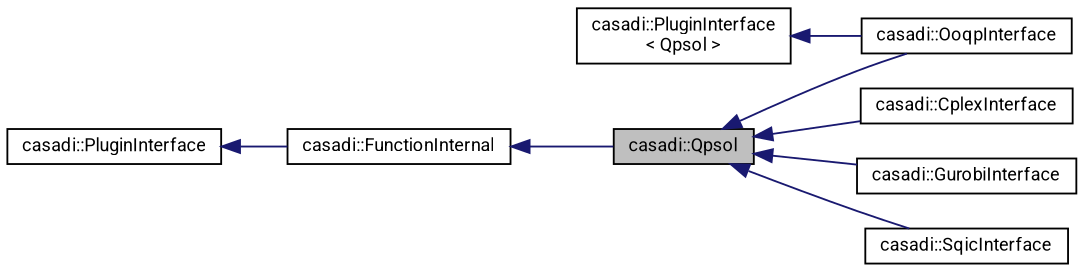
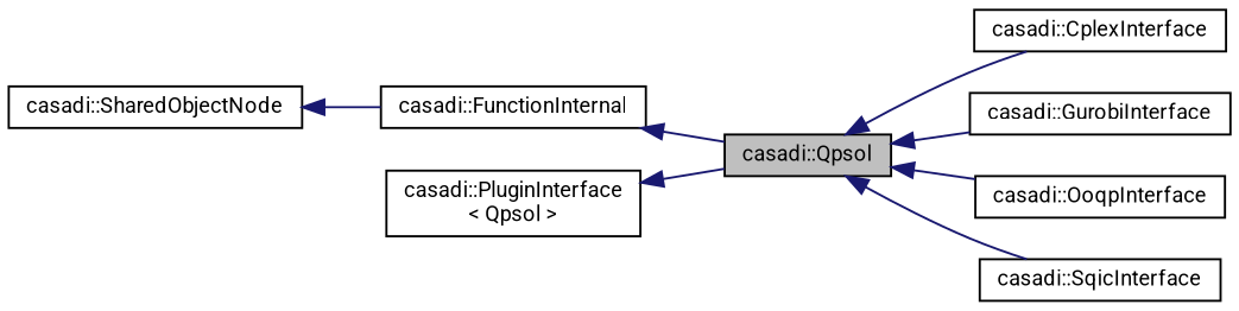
  digraph {
    fontname=Roboto
    rankdir=LR
    node [color=black fillcolor=white fontname=Roboto fontsize=10 shape=record style=filled]
    edge [color=midnightblue dir=back fontname=Roboto fontsize=10 labelfontname="FreeSans.ttf" labelfontsize=10 style=solid]
    n1 [fillcolor=grey75 fontcolor=black height=0.2 label="casadi::Qpsol" width=0.4]
    n2 [height=0.2 label="casadi::CplexInterface" width=0.4]
    n3 [height=0.2 label="casadi::GurobiInterface" width=0.4]
    n4 [height=0.2 label="casadi::OoqpInterface" width=0.4]
    n5 [height=0.2 label="casadi::SqicInterface" width=0.4]
    n6 [height=0.2 label="casadi::FunctionInternal" width=0.4]
-   n7 [height=0.2 label="casadi::PluginInterface" width=0.4]
+   n7 [height=0.2 label="casadi::SharedObjectNode" width=0.4]
    n8 [height=0.2 label="casadi::PluginInterface\l\< Qpsol \>" width=0.4]
    n1 -> n2
    n1 -> n3
    n1 -> n4
    n1 -> n5
    n6 -> n1
    n7 -> n6
-   n8 -> n4
+   n8 -> n1
  }
